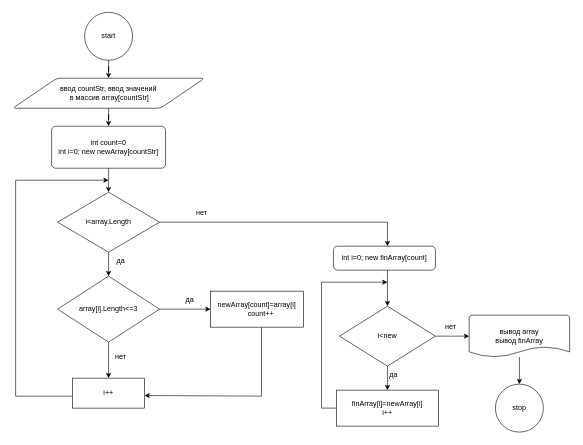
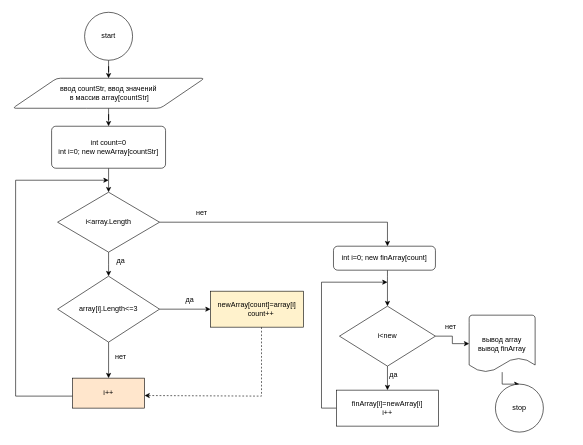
  <mxCell id="0" />
  <mxCell id="1" parent="0" />
  <mxCell id="2" value="" style="edgeStyle=orthogonalEdgeStyle;rounded=0;orthogonalLoop=1;jettySize=auto;html=1;" parent="1" source="3" target="5" edge="1"><mxGeometry relative="1" as="geometry" /></mxCell>
  <mxCell id="3" value="start" style="ellipse;whiteSpace=wrap;html=1;aspect=fixed;" parent="1" vertex="1"><mxGeometry x="140" y="20" width="80" height="80" as="geometry" /></mxCell>
  <mxCell id="4" value="" style="edgeStyle=orthogonalEdgeStyle;rounded=0;orthogonalLoop=1;jettySize=auto;html=1;" parent="1" source="5" target="7" edge="1"><mxGeometry relative="1" as="geometry" /></mxCell>
  <mxCell id="5" value="&lt;div&gt;ввод countStr, ввод значений&lt;/div&gt;&lt;div&gt;&amp;nbsp;в массив array[countStr]&lt;/div&gt;" style="shape=parallelogram;html=1;strokeWidth=1;perimeter=parallelogramPerimeter;whiteSpace=wrap;rounded=1;arcSize=12;size=0.23;" parent="1" vertex="1"><mxGeometry x="20" y="130" width="320" height="50" as="geometry" /></mxCell>
  <mxCell id="6" value="" style="edgeStyle=orthogonalEdgeStyle;rounded=0;orthogonalLoop=1;jettySize=auto;html=1;" parent="1" source="7" target="13" edge="1"><mxGeometry relative="1" as="geometry"><Array as="points"><mxPoint x="185" y="410" /></Array></mxGeometry></mxCell>
  <mxCell id="7" value="&lt;div&gt;int count=0&lt;/div&gt;&lt;div&gt;int i=0; new newArray[countStr]&lt;br&gt;&lt;/div&gt;" style="rounded=1;whiteSpace=wrap;html=1;absoluteArcSize=1;arcSize=14;strokeWidth=1;" parent="1" vertex="1"><mxGeometry x="85" y="210" width="190" height="70" as="geometry" /></mxCell>
  <mxCell id="8" value="" style="edgeStyle=orthogonalEdgeStyle;rounded=0;orthogonalLoop=1;jettySize=auto;html=1;" edge="1" parent="1" source="9" target="15"><mxGeometry relative="1" as="geometry" /></mxCell>
- <mxCell id="9" value="&lt;div&gt;вывод array&lt;/div&gt;&lt;div&gt;вывод finArray&lt;br&gt;&lt;/div&gt;" style="strokeWidth=1;html=1;shape=mxgraph.flowchart.document2;whiteSpace=wrap;size=0.25;" parent="1" vertex="1"><mxGeometry x="781.25" y="525" width="167.5" height="70" as="geometry" /></mxCell>
+ <mxCell id="9" value="&lt;div&gt;вывод array&lt;/div&gt;&lt;div&gt;вывод finArray&lt;br&gt;&lt;/div&gt;" style="strokeWidth=1;html=1;shape=mxgraph.flowchart.document2;whiteSpace=wrap;size=0.25;" parent="1" vertex="1"><mxGeometry x="781.25" y="525" width="110" height="95" as="geometry" /></mxCell>
  <mxCell id="10" value="да" style="text;html=1;align=center;verticalAlign=middle;resizable=0;points=[];autosize=1;strokeColor=none;fillColor=none;" parent="1" vertex="1"><mxGeometry x="180" y="420" width="40" height="30" as="geometry" /></mxCell>
  <mxCell id="11" value="" style="edgeStyle=orthogonalEdgeStyle;rounded=0;orthogonalLoop=1;jettySize=auto;html=1;" parent="1" source="13" edge="1"><mxGeometry relative="1" as="geometry"><mxPoint x="180" y="460" as="targetPoint" /></mxGeometry></mxCell>
  <mxCell id="12" style="edgeStyle=orthogonalEdgeStyle;rounded=0;orthogonalLoop=1;jettySize=auto;html=1;" edge="1" parent="1" source="13"><mxGeometry relative="1" as="geometry"><mxPoint x="645" y="410" as="targetPoint" /><Array as="points"><mxPoint x="645" y="370" /></Array></mxGeometry></mxCell>
  <mxCell id="13" value="i&amp;lt;array.Length" style="strokeWidth=1;html=1;shape=mxgraph.flowchart.decision;whiteSpace=wrap;" parent="1" vertex="1"><mxGeometry x="95" y="320" width="170" height="100" as="geometry" /></mxCell>
  <mxCell id="14" value="нет" style="text;html=1;align=center;verticalAlign=middle;resizable=0;points=[];autosize=1;strokeColor=none;fillColor=none;" parent="1" vertex="1"><mxGeometry x="315" y="340" width="40" height="30" as="geometry" /></mxCell>
  <mxCell id="15" value="stop" style="ellipse;whiteSpace=wrap;html=1;strokeWidth=1;" parent="1" vertex="1"><mxGeometry x="825" y="640" width="80" height="80" as="geometry" /></mxCell>
  <mxCell id="16" value="" style="edgeStyle=orthogonalEdgeStyle;rounded=0;orthogonalLoop=1;jettySize=auto;html=1;" parent="1" source="18" target="20" edge="1"><mxGeometry relative="1" as="geometry" /></mxCell>
  <mxCell id="17" value="" style="edgeStyle=orthogonalEdgeStyle;rounded=0;orthogonalLoop=1;jettySize=auto;html=1;" edge="1" parent="1" source="18" target="24"><mxGeometry relative="1" as="geometry" /></mxCell>
  <mxCell id="18" value="array[i].Length&amp;lt;=3" style="rhombus;whiteSpace=wrap;html=1;" parent="1" vertex="1"><mxGeometry x="95" y="460" width="170" height="110" as="geometry" /></mxCell>
- <mxCell id="19" style="edgeStyle=orthogonalEdgeStyle;rounded=0;orthogonalLoop=1;jettySize=auto;html=1;entryX=1;entryY=0.58;entryDx=0;entryDy=0;entryPerimeter=0;" parent="1" source="20" target="24" edge="1"><mxGeometry relative="1" as="geometry"><mxPoint x="255" y="660" as="targetPoint" /><Array as="points"><mxPoint x="435" y="660" /></Array></mxGeometry></mxCell>
- <mxCell id="20" value="newArray[count]=array[i]&lt;br&gt;&amp;nbsp;&amp;nbsp;&amp;nbsp; count++" style="whiteSpace=wrap;html=1;" parent="1" vertex="1"><mxGeometry x="350" y="485" width="155" height="60" as="geometry" /></mxCell>
+ <mxCell id="19" style="edgeStyle=orthogonalEdgeStyle;rounded=0;orthogonalLoop=1;jettySize=auto;html=1;entryX=1;entryY=0.58;entryDx=0;entryDy=0;entryPerimeter=0;dashed=1;" parent="1" source="20" target="24" edge="1"><mxGeometry relative="1" as="geometry"><mxPoint x="255" y="660" as="targetPoint" /><Array as="points"><mxPoint x="435" y="660" /></Array></mxGeometry></mxCell>
+ <mxCell id="20" value="newArray[count]=array[i]&lt;br&gt;&amp;nbsp;&amp;nbsp;&amp;nbsp; count++" style="whiteSpace=wrap;html=1;fillColor=#fff2cc;" parent="1" vertex="1"><mxGeometry x="350" y="485" width="155" height="60" as="geometry" /></mxCell>
  <mxCell id="21" value="да" style="text;html=1;align=center;verticalAlign=middle;resizable=0;points=[];autosize=1;strokeColor=none;fillColor=none;" parent="1" vertex="1"><mxGeometry x="295" y="485" width="40" height="30" as="geometry" /></mxCell>
  <mxCell id="22" value="нет" style="text;html=1;align=center;verticalAlign=middle;resizable=0;points=[];autosize=1;strokeColor=none;fillColor=none;" parent="1" vertex="1"><mxGeometry x="180" y="580" width="40" height="30" as="geometry" /></mxCell>
  <mxCell id="23" style="edgeStyle=orthogonalEdgeStyle;rounded=0;orthogonalLoop=1;jettySize=auto;html=1;" parent="1" source="24" edge="1"><mxGeometry relative="1" as="geometry"><mxPoint x="180" y="300" as="targetPoint" /><Array as="points"><mxPoint x="25" y="660" /><mxPoint x="25" y="300" /></Array></mxGeometry></mxCell>
- <mxCell id="24" value="i++" style="whiteSpace=wrap;html=1;" parent="1" vertex="1"><mxGeometry x="120" y="630" width="120" height="50" as="geometry" /></mxCell>
+ <mxCell id="24" value="i++" style="whiteSpace=wrap;html=1;fillColor=#ffe6cc;" parent="1" vertex="1"><mxGeometry x="120" y="630" width="120" height="50" as="geometry" /></mxCell>
  <mxCell id="25" value="" style="edgeStyle=orthogonalEdgeStyle;rounded=0;orthogonalLoop=1;jettySize=auto;html=1;" edge="1" parent="1" source="26" target="29"><mxGeometry relative="1" as="geometry"><Array as="points"><mxPoint x="645" y="460" /><mxPoint x="645" y="460" /></Array></mxGeometry></mxCell>
  <mxCell id="26" value="&lt;div&gt;int i=0; new finArray[count]&lt;br&gt;&lt;/div&gt;" style="rounded=1;whiteSpace=wrap;html=1;absoluteArcSize=1;arcSize=14;strokeWidth=1;" vertex="1" parent="1"><mxGeometry x="555" y="410" width="170" height="40" as="geometry" /></mxCell>
  <mxCell id="27" value="" style="edgeStyle=orthogonalEdgeStyle;rounded=0;orthogonalLoop=1;jettySize=auto;html=1;" edge="1" parent="1" source="29" target="31"><mxGeometry relative="1" as="geometry" /></mxCell>
  <mxCell id="28" value="" style="edgeStyle=orthogonalEdgeStyle;rounded=0;orthogonalLoop=1;jettySize=auto;html=1;" edge="1" parent="1" source="29" target="9"><mxGeometry relative="1" as="geometry" /></mxCell>
  <mxCell id="29" value="i&amp;lt;new" style="strokeWidth=1;html=1;shape=mxgraph.flowchart.decision;whiteSpace=wrap;" vertex="1" parent="1"><mxGeometry x="565" y="510" width="160" height="100" as="geometry" /></mxCell>
  <mxCell id="30" style="edgeStyle=orthogonalEdgeStyle;rounded=0;orthogonalLoop=1;jettySize=auto;html=1;" edge="1" parent="1" source="31"><mxGeometry relative="1" as="geometry"><mxPoint x="645" y="470" as="targetPoint" /><Array as="points"><mxPoint x="535" y="680" /><mxPoint x="535" y="470" /></Array></mxGeometry></mxCell>
  <mxCell id="31" value="&lt;div&gt;finArray[i]=newArray[i]&lt;/div&gt;&lt;div&gt;i++&lt;br&gt;&lt;/div&gt;" style="whiteSpace=wrap;html=1;strokeWidth=1;" vertex="1" parent="1"><mxGeometry x="560" y="650" width="170" height="60" as="geometry" /></mxCell>
  <mxCell id="32" value="да" style="text;html=1;align=center;verticalAlign=middle;resizable=0;points=[];autosize=1;strokeColor=none;fillColor=none;" vertex="1" parent="1"><mxGeometry x="635" y="610" width="40" height="30" as="geometry" /></mxCell>
  <mxCell id="33" value="нет" style="text;html=1;align=center;verticalAlign=middle;resizable=0;points=[];autosize=1;strokeColor=none;fillColor=none;" vertex="1" parent="1"><mxGeometry x="730" y="530" width="40" height="30" as="geometry" /></mxCell>
